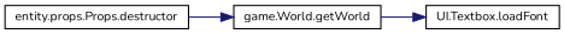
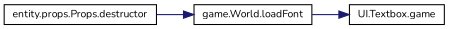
  digraph {
    fontname=Nunito
    rankdir=LR
    node [color=black fillcolor=white fontname=Nunito fontsize=10 shape=record style=filled]
    edge [color=midnightblue fontname=Nunito fontsize=10 labelfontname=Helvetica labelfontsize=10 style=solid]
    n1 [height=0.2 label="entity.props.Props.destructor" width=0.4]
-   n2 [height=0.2 label="game.World.getWorld" width=0.4]
-   n3 [height=0.2 label="UI.Textbox.loadFont" width=0.4]
+   n2 [height=0.2 label="game.World.loadFont" width=0.4]
+   n3 [height=0.2 label="UI.Textbox.game" width=0.4]
    n1 -> n2
    n2 -> n3
  }
